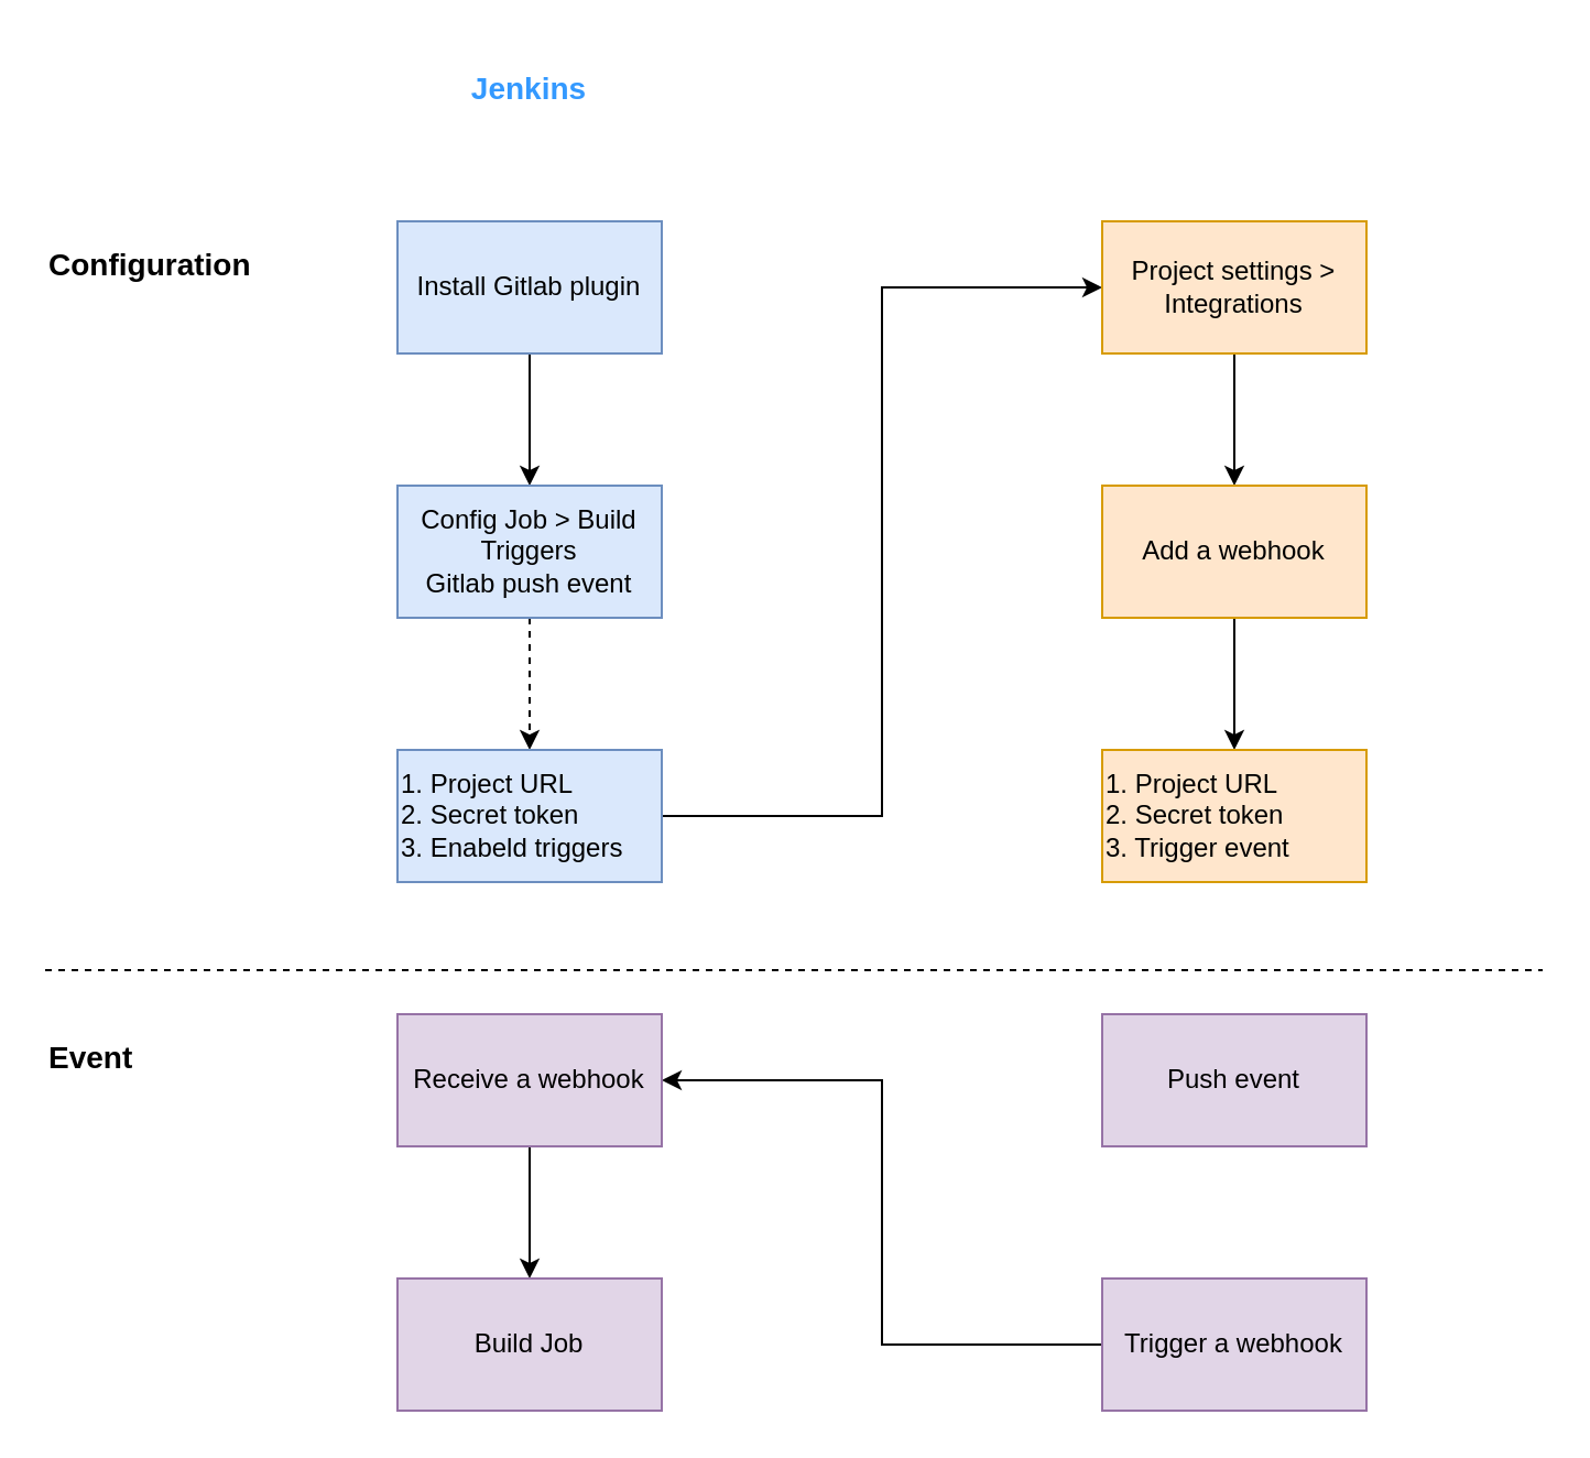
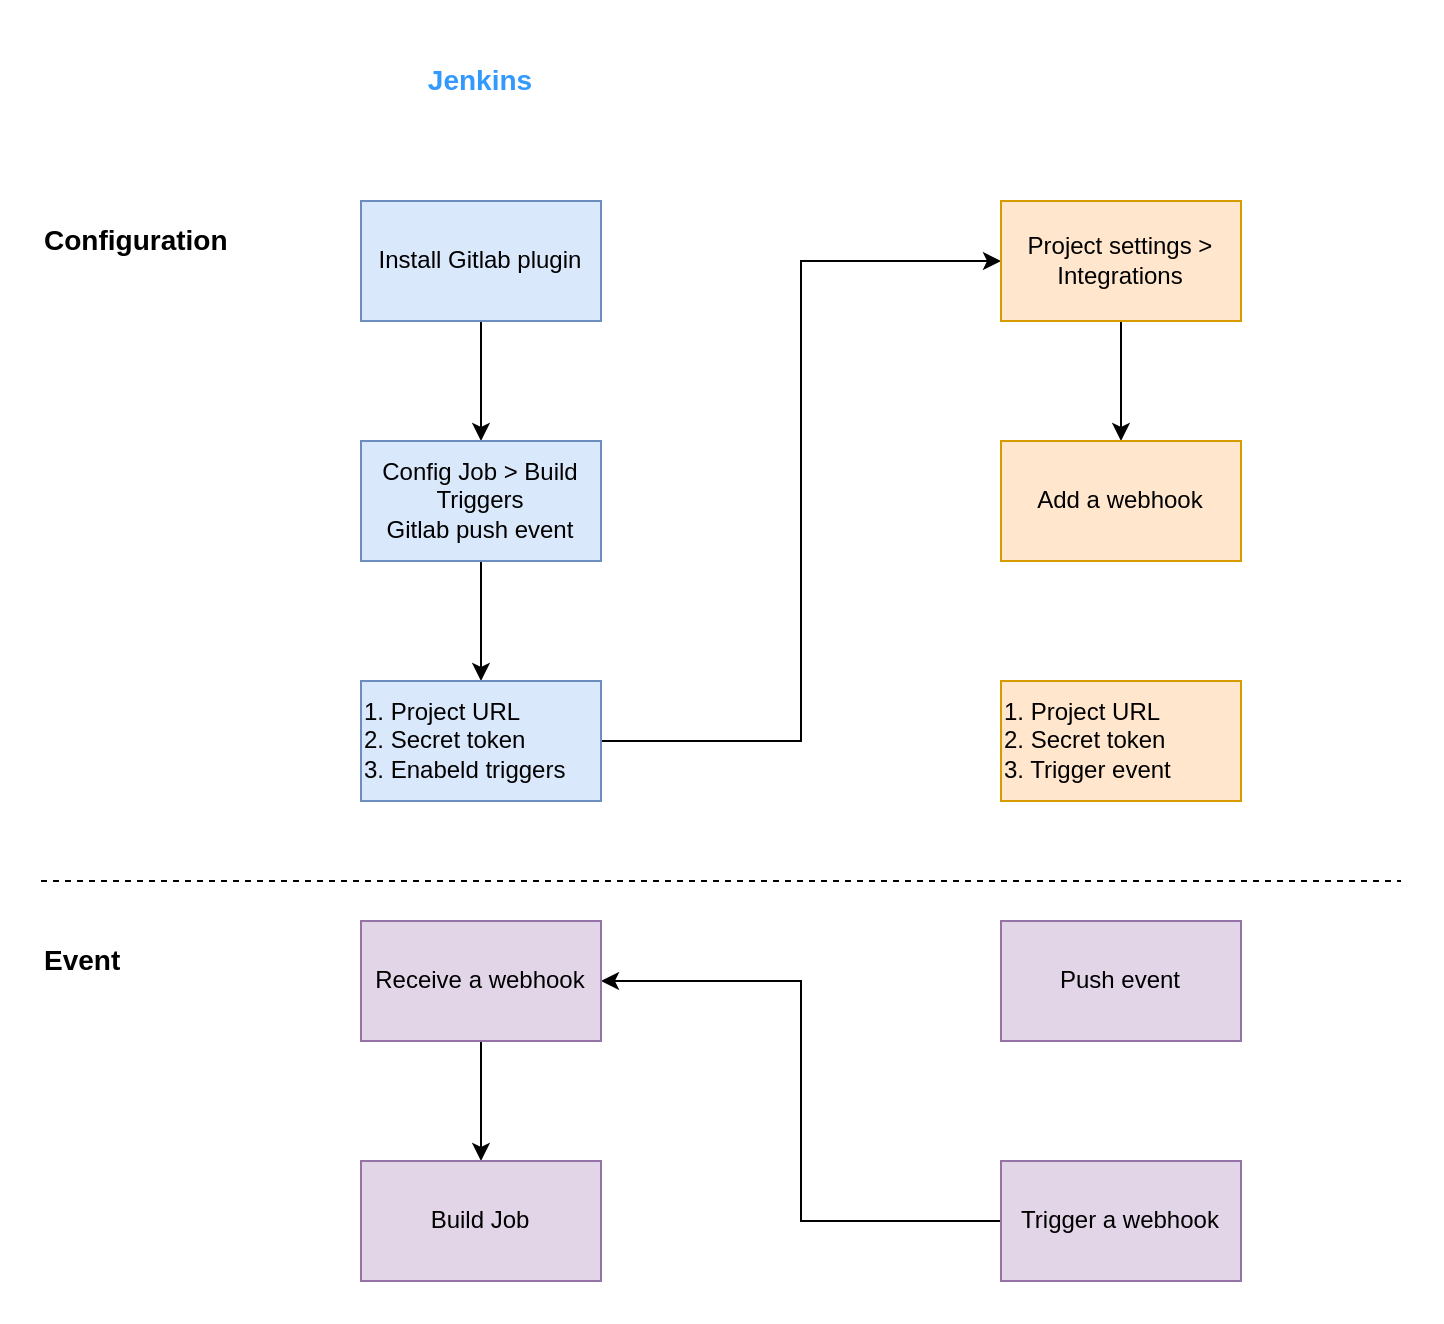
  <mxCell id="0" />
  <mxCell id="1" parent="0" />
  <mxCell id="2" style="edgeStyle=orthogonalEdgeStyle;rounded=0;orthogonalLoop=1;jettySize=auto;html=1;exitX=0.5;exitY=1;exitDx=0;exitDy=0;" edge="1" parent="1" source="3" target="6"><mxGeometry relative="1" as="geometry" /></mxCell>
  <mxCell id="3" value="Install Gitlab plugin" style="rounded=0;whiteSpace=wrap;html=1;fillColor=#dae8fc;strokeColor=#6c8ebf;" vertex="1" parent="1"><mxGeometry x="180" y="100" width="120" height="60" as="geometry" /></mxCell>
  <mxCell id="4" value="Jenkins" style="text;html=1;strokeColor=none;fillColor=none;align=center;verticalAlign=middle;whiteSpace=wrap;rounded=0;fontStyle=1;fontSize=14;fontColor=#3399FF;" vertex="1" parent="1"><mxGeometry x="180" y="20" width="120" height="40" as="geometry" /></mxCell>
- <mxCell id="5" style="edgeStyle=orthogonalEdgeStyle;rounded=0;orthogonalLoop=1;jettySize=auto;html=1;exitX=0.5;exitY=1;exitDx=0;exitDy=0;entryX=0.5;entryY=0;entryDx=0;entryDy=0;dashed=1;" edge="1" parent="1" source="6" target="8"><mxGeometry relative="1" as="geometry" /></mxCell>
+ <mxCell id="5" style="edgeStyle=orthogonalEdgeStyle;rounded=0;orthogonalLoop=1;jettySize=auto;html=1;exitX=0.5;exitY=1;exitDx=0;exitDy=0;entryX=0.5;entryY=0;entryDx=0;entryDy=0;" edge="1" parent="1" source="6" target="8"><mxGeometry relative="1" as="geometry" /></mxCell>
  <mxCell id="6" value="Config Job &amp;gt; Build Triggers&lt;br&gt;Gitlab push event" style="rounded=0;whiteSpace=wrap;html=1;fillColor=#dae8fc;strokeColor=#6c8ebf;" vertex="1" parent="1"><mxGeometry x="180" y="220" width="120" height="60" as="geometry" /></mxCell>
  <mxCell id="7" style="edgeStyle=orthogonalEdgeStyle;rounded=0;orthogonalLoop=1;jettySize=auto;html=1;exitX=1;exitY=0.5;exitDx=0;exitDy=0;entryX=0;entryY=0.5;entryDx=0;entryDy=0;" edge="1" parent="1" source="8" target="10"><mxGeometry relative="1" as="geometry" /></mxCell>
  <mxCell id="8" value="&lt;span&gt;1. Project URL&lt;/span&gt;&lt;br&gt;&lt;span&gt;2. Secret token&lt;br&gt;3. Enabeld triggers&lt;br&gt;&lt;/span&gt;" style="rounded=0;whiteSpace=wrap;html=1;align=left;fillColor=#dae8fc;strokeColor=#6c8ebf;" vertex="1" parent="1"><mxGeometry x="180" y="340" width="120" height="60" as="geometry" /></mxCell>
  <mxCell id="9" style="edgeStyle=orthogonalEdgeStyle;rounded=0;orthogonalLoop=1;jettySize=auto;html=1;exitX=0.5;exitY=1;exitDx=0;exitDy=0;entryX=0.5;entryY=0;entryDx=0;entryDy=0;" edge="1" parent="1" source="10" target="12"><mxGeometry relative="1" as="geometry" /></mxCell>
  <mxCell id="10" value="Project settings &amp;gt; Integrations" style="rounded=0;whiteSpace=wrap;html=1;fillColor=#ffe6cc;strokeColor=#d79b00;" vertex="1" parent="1"><mxGeometry x="500" y="100" width="120" height="60" as="geometry" /></mxCell>
- <mxCell id="11" style="edgeStyle=orthogonalEdgeStyle;rounded=0;orthogonalLoop=1;jettySize=auto;html=1;exitX=0.5;exitY=1;exitDx=0;exitDy=0;entryX=0.5;entryY=0;entryDx=0;entryDy=0;" edge="1" parent="1" source="12" target="13"><mxGeometry relative="1" as="geometry" /></mxCell>
  <mxCell id="12" value="Add a webhook" style="rounded=0;whiteSpace=wrap;html=1;fillColor=#ffe6cc;strokeColor=#d79b00;" vertex="1" parent="1"><mxGeometry x="500" y="220" width="120" height="60" as="geometry" /></mxCell>
  <mxCell id="13" value="&lt;span&gt;1. Project URL&lt;/span&gt;&lt;br&gt;&lt;span&gt;2. Secret token&lt;br&gt;3. Trigger event&lt;br&gt;&lt;/span&gt;" style="rounded=0;whiteSpace=wrap;html=1;align=left;fillColor=#ffe6cc;strokeColor=#d79b00;" vertex="1" parent="1"><mxGeometry x="500" y="340" width="120" height="60" as="geometry" /></mxCell>
  <mxCell id="14" value="Push event" style="rounded=0;whiteSpace=wrap;html=1;fontSize=12;align=center;fillColor=#e1d5e7;strokeColor=#9673a6;" vertex="1" parent="1"><mxGeometry x="500" y="460" width="120" height="60" as="geometry" /></mxCell>
  <mxCell id="15" style="edgeStyle=orthogonalEdgeStyle;rounded=0;orthogonalLoop=1;jettySize=auto;html=1;exitX=0;exitY=0.5;exitDx=0;exitDy=0;entryX=1;entryY=0.5;entryDx=0;entryDy=0;fontSize=12;" edge="1" parent="1" source="16" target="18"><mxGeometry relative="1" as="geometry" /></mxCell>
  <mxCell id="16" value="Trigger a webhook" style="rounded=0;whiteSpace=wrap;html=1;fontSize=12;align=center;fillColor=#e1d5e7;strokeColor=#9673a6;" vertex="1" parent="1"><mxGeometry x="500" y="580" width="120" height="60" as="geometry" /></mxCell>
  <mxCell id="17" style="edgeStyle=orthogonalEdgeStyle;rounded=0;orthogonalLoop=1;jettySize=auto;html=1;exitX=0.5;exitY=1;exitDx=0;exitDy=0;entryX=0.5;entryY=0;entryDx=0;entryDy=0;fontSize=12;" edge="1" parent="1" source="18" target="19"><mxGeometry relative="1" as="geometry" /></mxCell>
  <mxCell id="18" value="Receive a webhook" style="rounded=0;whiteSpace=wrap;html=1;fontSize=12;align=center;fillColor=#e1d5e7;strokeColor=#9673a6;" vertex="1" parent="1"><mxGeometry x="180" y="460" width="120" height="60" as="geometry" /></mxCell>
  <mxCell id="19" value="Build Job" style="rounded=0;whiteSpace=wrap;html=1;fontSize=12;align=center;fillColor=#e1d5e7;strokeColor=#9673a6;" vertex="1" parent="1"><mxGeometry x="180" y="580" width="120" height="60" as="geometry" /></mxCell>
  <mxCell id="20" value="" style="endArrow=none;dashed=1;html=1;fontSize=12;" edge="1" parent="1"><mxGeometry width="50" height="50" relative="1" as="geometry"><mxPoint x="20" y="440" as="sourcePoint" /><mxPoint x="700" y="440" as="targetPoint" /></mxGeometry></mxCell>
  <mxCell id="21" value="Event" style="text;html=1;strokeColor=none;fillColor=none;align=left;verticalAlign=middle;whiteSpace=wrap;rounded=0;fontStyle=1;fontSize=14;" vertex="1" parent="1"><mxGeometry x="20" y="460" width="120" height="40" as="geometry" /></mxCell>
  <mxCell id="22" value="Configuration" style="text;html=1;strokeColor=none;fillColor=none;align=left;verticalAlign=middle;whiteSpace=wrap;rounded=0;fontStyle=1;fontSize=14;" vertex="1" parent="1"><mxGeometry x="20" y="100" width="120" height="40" as="geometry" /></mxCell>
